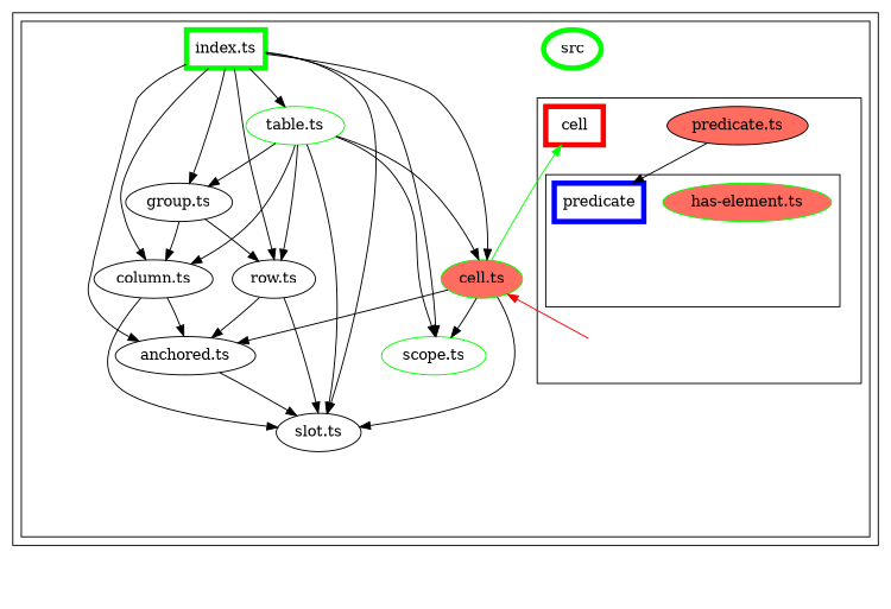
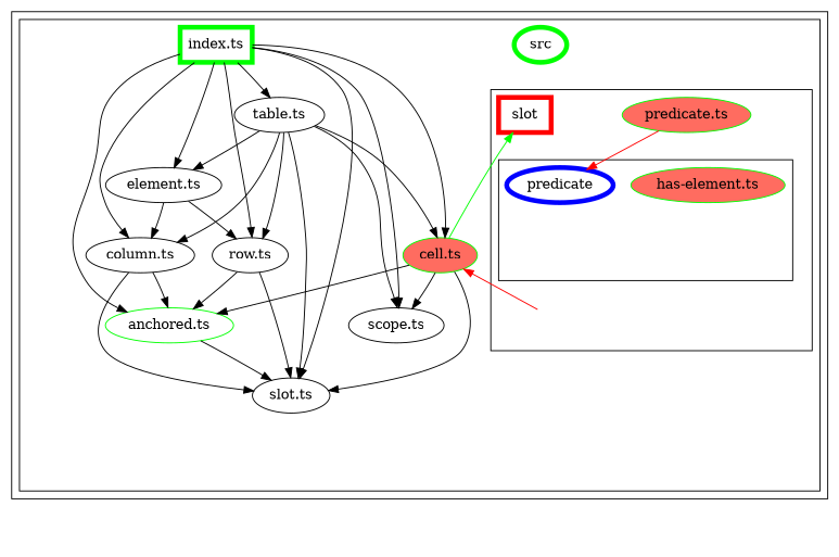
  digraph {
    compound=true
    edge [style=invis]
    n1 [color="#00ff00" fillcolor="#ff6c60" label="has-element.ts" style="rounded,filled"]
    "exit_src/cell/predicate" [style=invis]
-   n3 [color="#0000ff" label=predicate penwidth=5 shape=rectangle]
-   n4 [fillcolor="#ff6c60" label="predicate.ts" style="rounded,filled"]
+   n3 [color="#0000ff" label=predicate penwidth=5 shape=ellipse]
+   n4 [fillcolor="#ff6c60" label="predicate.ts" style="rounded,filled" color="#00ff00"]
    "exit_src/cell" [style=invis]
-   n6 [color="#ff0000" label=cell penwidth=5 shape=rectangle]
+   n6 [color="#ff0000" label=slot penwidth=5 shape=rectangle]
    n7 [label="slot.ts"]
    exit_src [style=invis]
-   n9 [label="anchored.ts"]
-   n10 [label="scope.ts" color="#00ff00"]
+   n9 [label="anchored.ts" color="#00ff00"]
+   n10 [label="scope.ts"]
    n11 [color="#00ff00" fillcolor="#ff6c60" label="cell.ts" style="rounded,filled"]
    n12 [label="column.ts"]
    n13 [label="row.ts"]
-   n14 [label="group.ts"]
-   n15 [label="table.ts" color="#00ff00"]
+   n14 [label="element.ts"]
+   n15 [label="table.ts"]
    n16 [color="#00ff00" label=src penwidth=5 shape=ellipse]
    n17 [color="#00ff00" label="index.ts" penwidth=5 shape=box]
    "dependency-graph-[object Object]" [style=invis]
    subgraph cluster_1 {
      color="#000000"
      subgraph cluster_2 {
        color="#000000"
        n7
        exit_src
        n9
        n10
        n11
        n12
        n13
        n14
        n15
        n16
        n17
        subgraph cluster_3 {
          color="#000000"
          n4
          "exit_src/cell"
          n6
          subgraph cluster_4 {
            color="#000000"
            n1
            "exit_src/cell/predicate"
            n3
          }
        }
      }
    }
    n1 -> "exit_src/cell/predicate"
    n1 -> n11
    "exit_src/cell/predicate" -> "exit_src/cell"
-   n4 -> n3 [color=black style=solid]
+   n4 -> n3 [color="#ff0000" style=solid]
    n4 -> "exit_src/cell"
    "exit_src/cell" -> exit_src
    "exit_src/cell" -> exit_src
    "exit_src/cell" -> n11 [color="#ff0000" style=solid]
    n7 -> exit_src
    exit_src -> exit_src
    exit_src -> exit_src
    exit_src -> exit_src
    exit_src -> exit_src
    exit_src -> exit_src
    exit_src -> exit_src
    exit_src -> exit_src
    exit_src -> exit_src
    exit_src -> exit_src
    exit_src -> exit_src
    exit_src -> exit_src
    exit_src -> "dependency-graph-[object Object]"
    n9 -> n7
    n9 -> n7 [color=black style=solid]
    n9 -> exit_src
    n10 -> exit_src
    n11 -> n6 [color="#00ff00" style=solid]
    n11 -> n7
    n11 -> n7 [color=black style=solid]
    n11 -> exit_src
    n11 -> n9
    n11 -> n9 [color=black style=solid]
    n11 -> n10
    n11 -> n10 [color=black style=solid]
    n12 -> n7
    n12 -> n7 [color=black style=solid]
    n12 -> exit_src
    n12 -> n9
    n12 -> n9 [color=black style=solid]
    n13 -> n7
    n13 -> n7 [color=black style=solid]
    n13 -> exit_src
    n13 -> n9
    n13 -> n9 [color=black style=solid]
    n14 -> exit_src
    n14 -> n12
    n14 -> n12 [color=black style=solid]
    n14 -> n13
    n14 -> n13 [color=black style=solid]
    n15 -> n7
    n15 -> n7 [color=black style=solid]
    n15 -> exit_src
    n15 -> n10
    n15 -> n10 [color=black style=solid]
    n15 -> n11
    n15 -> n11 [color=black style=solid]
    n15 -> n12
    n15 -> n12 [color=black style=solid]
    n15 -> n13
    n15 -> n13 [color=black style=solid]
    n15 -> n14
    n15 -> n14 [color=black style=solid]
    n17 -> n7
    n17 -> n7 [color=black style=solid]
    n17 -> exit_src
    n17 -> n9
    n17 -> n9 [color=black style=solid]
    n17 -> n10
    n17 -> n10 [color=black style=solid]
    n17 -> n11
    n17 -> n11 [color=black style=solid]
    n17 -> n12
    n17 -> n12 [color=black style=solid]
    n17 -> n13
    n17 -> n13 [color=black style=solid]
    n17 -> n14
    n17 -> n14 [color=black style=solid]
    n17 -> n15
    n17 -> n15 [color=black style=solid]
  }
